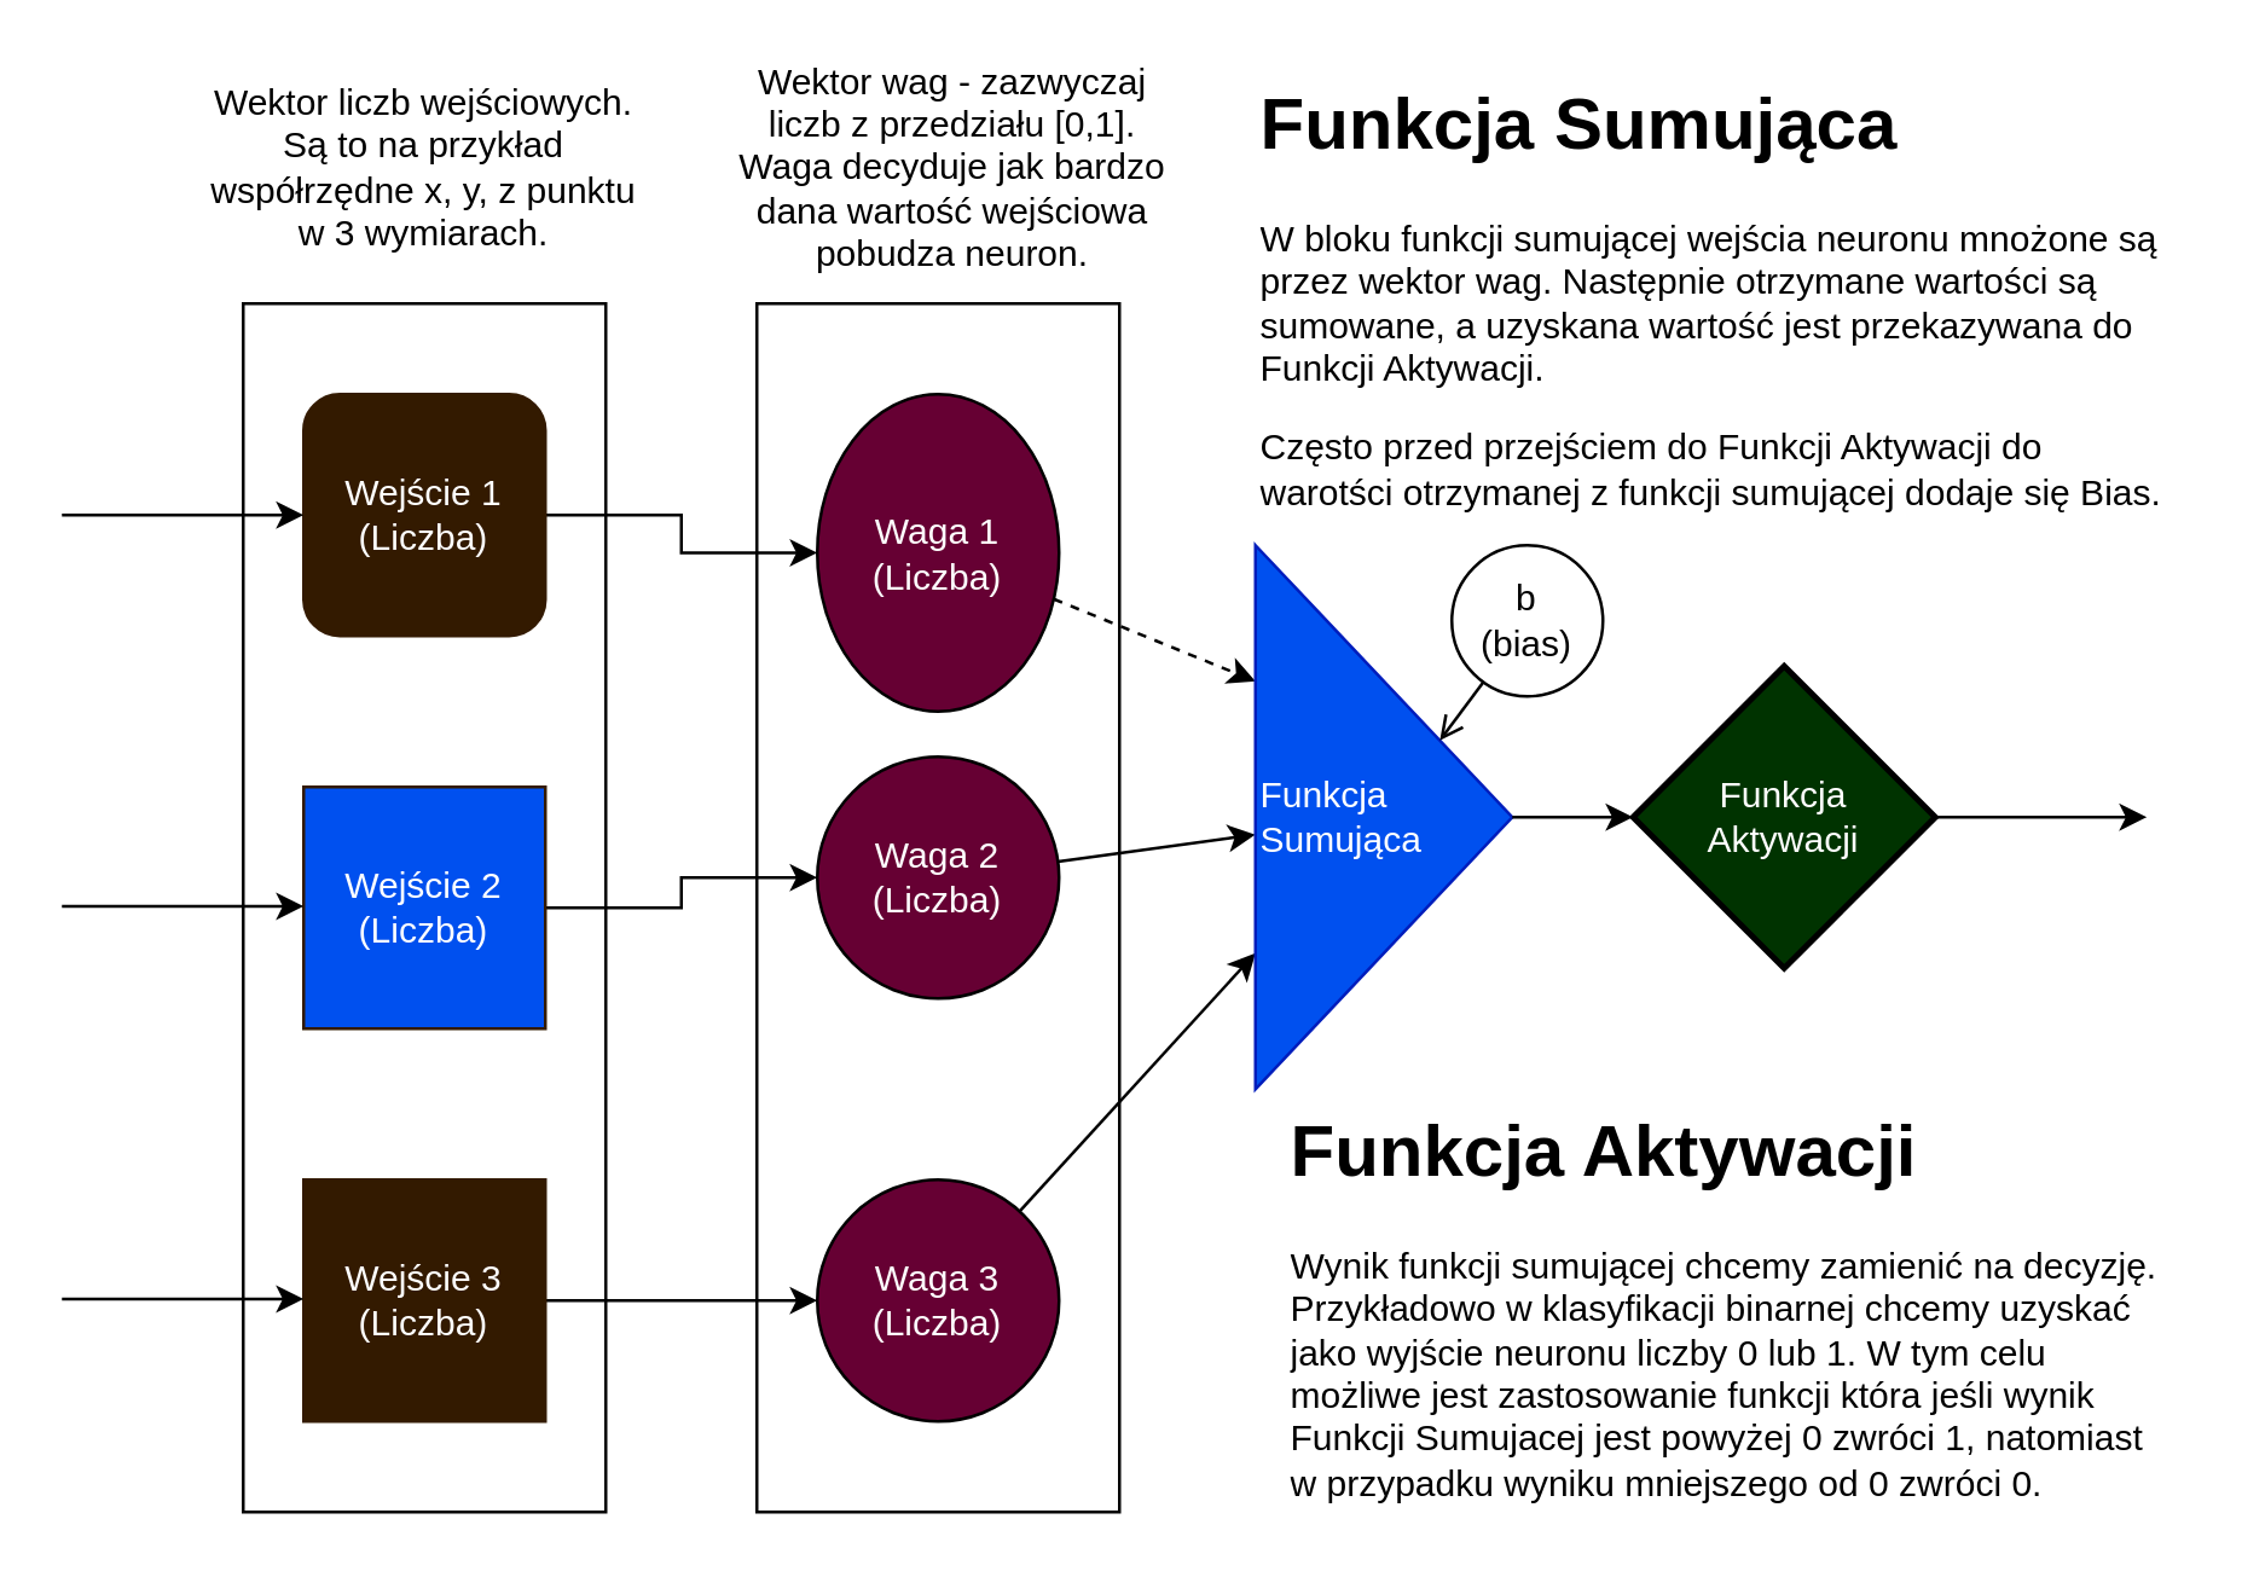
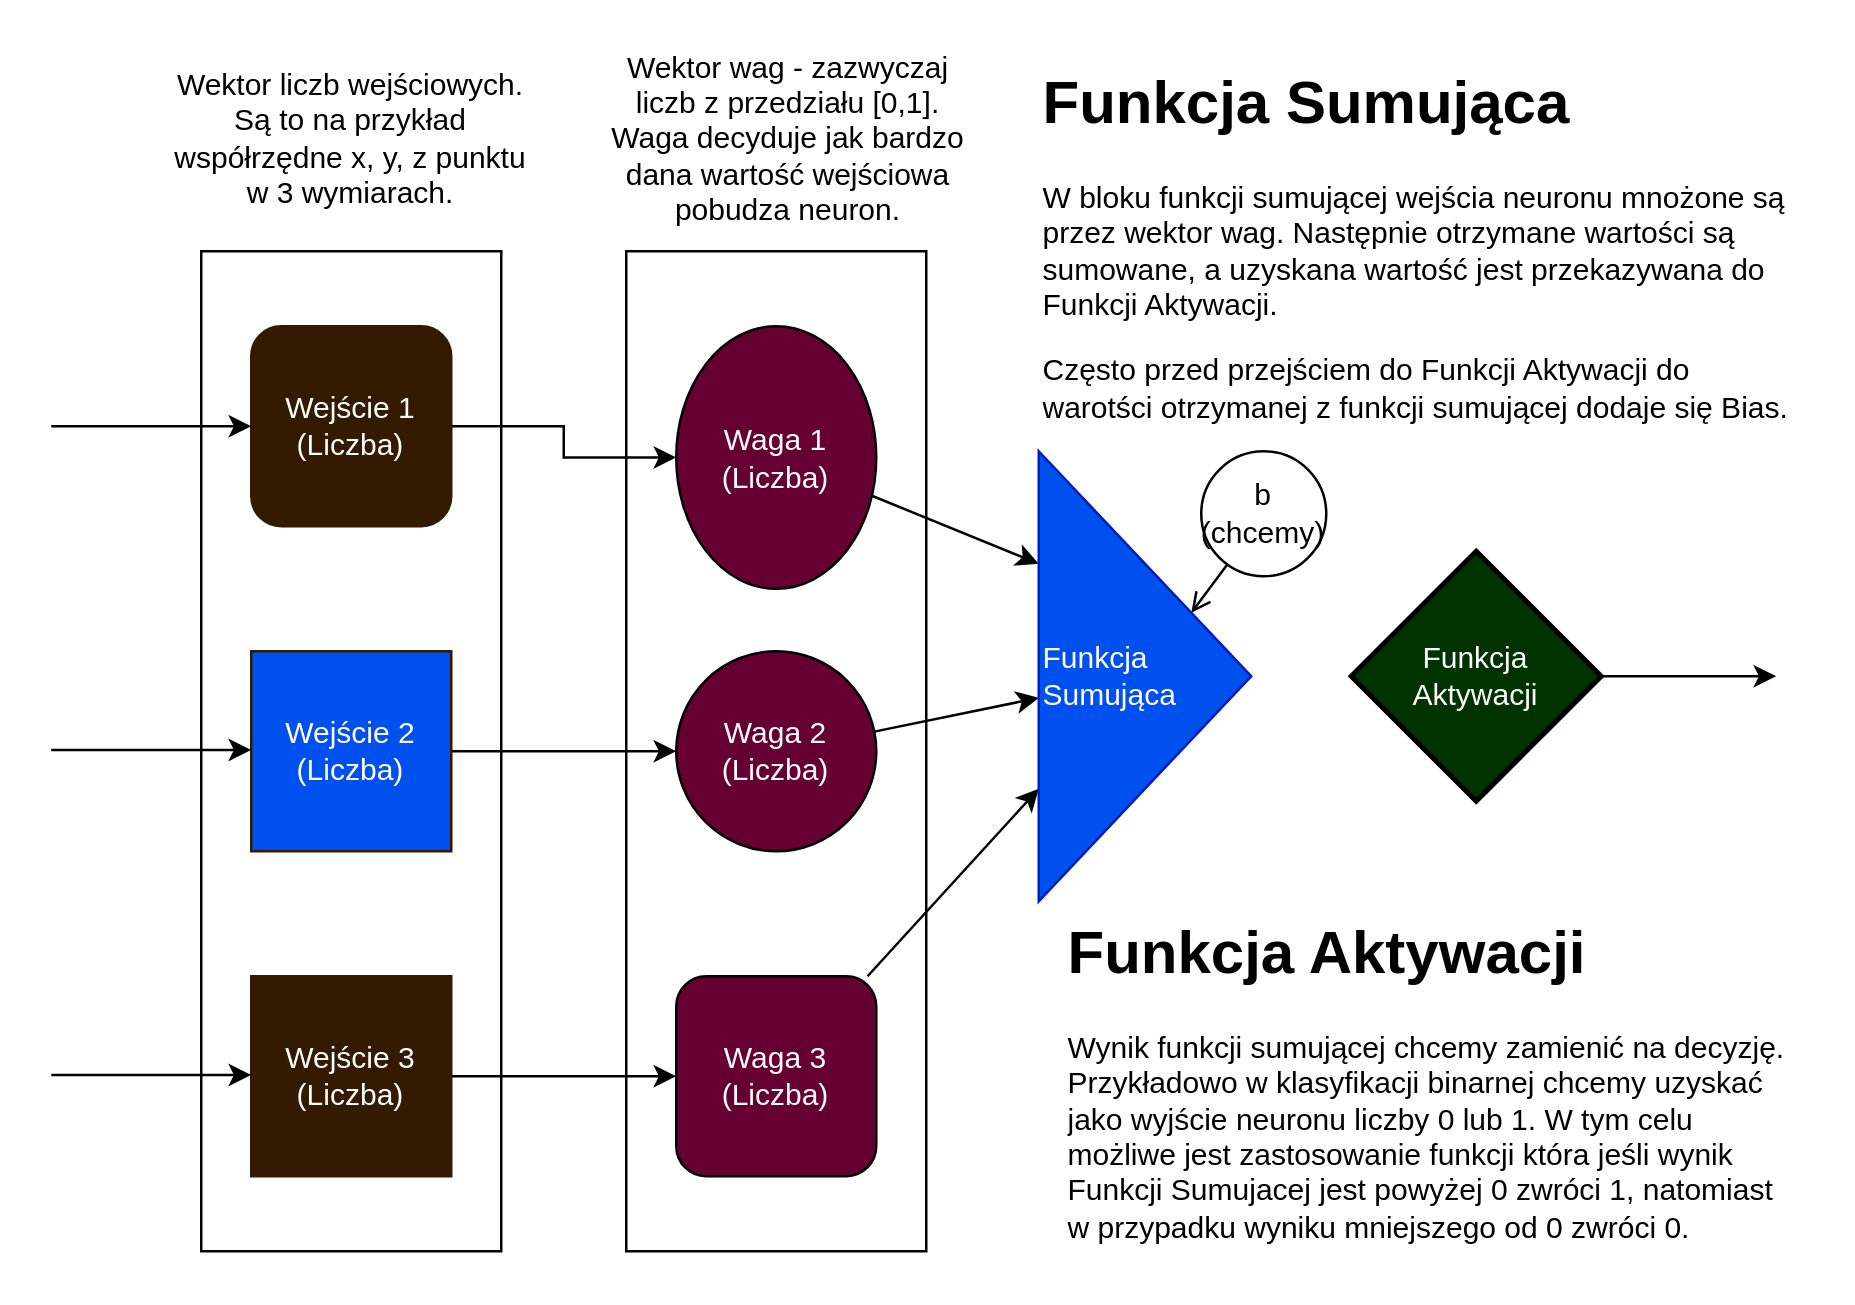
  <mxCell id="0" />
  <mxCell id="1" parent="0" />
  <mxCell id="2" value="" style="rounded=0;whiteSpace=wrap;html=1;" parent="1" vertex="1"><mxGeometry x="250" y="100" width="120" height="400" as="geometry" /></mxCell>
  <mxCell id="3" value="" style="rounded=0;whiteSpace=wrap;html=1;" parent="1" vertex="1"><mxGeometry x="80" y="100" width="120" height="400" as="geometry" /></mxCell>
  <mxCell id="4" style="edgeStyle=orthogonalEdgeStyle;rounded=0;orthogonalLoop=1;jettySize=auto;html=1;" parent="1" source="5" target="11" edge="1"><mxGeometry relative="1" as="geometry" /></mxCell>
  <mxCell id="5" value="&lt;div&gt;Wejście 1&lt;/div&gt;&lt;div&gt;(Liczba)&lt;br&gt;&lt;/div&gt;" style="whiteSpace=wrap;html=1;aspect=fixed;strokeColor=#331A00;fillColor=#331A00;fontColor=#FFFFFF;rounded=1;" parent="1" vertex="1"><mxGeometry x="100" y="130" width="80" height="80" as="geometry" /></mxCell>
  <mxCell id="6" style="edgeStyle=orthogonalEdgeStyle;rounded=0;orthogonalLoop=1;jettySize=auto;html=1;entryX=0;entryY=0.5;entryDx=0;entryDy=0;" parent="1" source="7" target="15" edge="1"><mxGeometry relative="1" as="geometry" /></mxCell>
  <mxCell id="7" value="&lt;div&gt;Wejście 2&lt;/div&gt;&lt;div&gt;(Liczba)&lt;br&gt;&lt;/div&gt;" style="whiteSpace=wrap;html=1;aspect=fixed;strokeColor=#331A00;fillColor=#0050ef;fontColor=#FFFFFF;" parent="1" vertex="1"><mxGeometry x="100" y="260" width="80" height="80" as="geometry" /></mxCell>
  <mxCell id="8" style="edgeStyle=orthogonalEdgeStyle;rounded=0;orthogonalLoop=1;jettySize=auto;html=1;" parent="1" source="9" target="13" edge="1"><mxGeometry relative="1" as="geometry" /></mxCell>
  <mxCell id="9" value="&lt;div&gt;Wejście 3&lt;/div&gt;&lt;div&gt;(Liczba)&lt;br&gt;&lt;/div&gt;" style="whiteSpace=wrap;html=1;aspect=fixed;strokeColor=#331A00;fillColor=#331A00;fontColor=#FFFFFF;" parent="1" vertex="1"><mxGeometry x="100" y="390" width="80" height="80" as="geometry" /></mxCell>
- <mxCell id="10" style="rounded=0;orthogonalLoop=1;jettySize=auto;html=1;entryX=0;entryY=0.25;entryDx=0;entryDy=0;dashed=1;" parent="1" source="11" target="18" edge="1"><mxGeometry relative="1" as="geometry" /></mxCell>
+ <mxCell id="10" style="rounded=0;orthogonalLoop=1;jettySize=auto;html=1;entryX=0;entryY=0.25;entryDx=0;entryDy=0;" parent="1" source="11" target="18" edge="1"><mxGeometry relative="1" as="geometry" /></mxCell>
  <mxCell id="11" value="&lt;div&gt;Waga 1&lt;/div&gt;&lt;div&gt;(Liczba)&lt;br&gt;&lt;/div&gt;" style="ellipse;whiteSpace=wrap;html=1;aspect=fixed;fillColor=#660033;fontColor=#FFFFFF;" parent="1" vertex="1"><mxGeometry x="270" y="130" width="80" height="105" as="geometry" /></mxCell>
  <mxCell id="12" style="rounded=0;orthogonalLoop=1;jettySize=auto;html=1;entryX=0;entryY=0.75;entryDx=0;entryDy=0;" parent="1" source="13" target="18" edge="1"><mxGeometry relative="1" as="geometry" /></mxCell>
- <mxCell id="13" value="&lt;div&gt;Waga 3&lt;/div&gt;&lt;div&gt;(Liczba)&lt;br&gt;&lt;/div&gt;" style="ellipse;whiteSpace=wrap;html=1;aspect=fixed;fillColor=#660033;fontColor=#FFFFFF;" parent="1" vertex="1"><mxGeometry x="270" y="390" width="80" height="80" as="geometry" /></mxCell>
+ <mxCell id="13" value="&lt;div&gt;Waga 3&lt;/div&gt;&lt;div&gt;(Liczba)&lt;br&gt;&lt;/div&gt;" style="whiteSpace=wrap;html=1;aspect=fixed;fillColor=#660033;fontColor=#FFFFFF;rounded=1;" parent="1" vertex="1"><mxGeometry x="270" y="390" width="80" height="80" as="geometry" /></mxCell>
  <mxCell id="14" style="rounded=0;orthogonalLoop=1;jettySize=auto;html=1;" parent="1" source="15" target="18" edge="1"><mxGeometry relative="1" as="geometry" /></mxCell>
- <mxCell id="15" value="&lt;div&gt;Waga 2&lt;/div&gt;&lt;div&gt;(Liczba)&lt;br&gt;&lt;/div&gt;" style="ellipse;whiteSpace=wrap;html=1;aspect=fixed;fillColor=#660033;fontColor=#FFFFFF;" parent="1" vertex="1"><mxGeometry x="270" y="250" width="80" height="80" as="geometry" /></mxCell>
+ <mxCell id="15" value="&lt;div&gt;Waga 2&lt;/div&gt;&lt;div&gt;(Liczba)&lt;br&gt;&lt;/div&gt;" style="ellipse;whiteSpace=wrap;html=1;aspect=fixed;fillColor=#660033;fontColor=#FFFFFF;" parent="1" vertex="1"><mxGeometry x="270" y="260" width="80" height="80" as="geometry" /></mxCell>
  <mxCell id="16" style="edgeStyle=orthogonalEdgeStyle;rounded=0;orthogonalLoop=1;jettySize=auto;html=1;" parent="1" source="17" edge="1"><mxGeometry relative="1" as="geometry"><mxPoint x="710" y="270" as="targetPoint" /></mxGeometry></mxCell>
  <mxCell id="17" value="Funkcja&lt;br&gt;Aktywacji" style="strokeWidth=2;html=1;shape=mxgraph.flowchart.decision;whiteSpace=wrap;fillColor=#003300;fontColor=#FFFFFF;" parent="1" vertex="1"><mxGeometry x="540" y="220" width="100" height="100" as="geometry" /></mxCell>
  <mxCell id="18" value="&lt;div align=&quot;left&quot;&gt;Funkcja&lt;br&gt;&lt;/div&gt;&lt;div align=&quot;left&quot;&gt;Sumująca&lt;/div&gt;" style="triangle;whiteSpace=wrap;html=1;align=left;fillColor=#0050ef;fontColor=#ffffff;strokeColor=#001DBC;" parent="1" vertex="1"><mxGeometry x="415" y="180" width="85" height="180" as="geometry" /></mxCell>
- <mxCell id="19" style="edgeStyle=orthogonalEdgeStyle;rounded=0;orthogonalLoop=1;jettySize=auto;html=1;entryX=0;entryY=0.5;entryDx=0;entryDy=0;entryPerimeter=0;" parent="1" source="18" target="17" edge="1"><mxGeometry relative="1" as="geometry" /></mxCell>
  <mxCell id="20" value="" style="endArrow=classic;html=1;rounded=0;entryX=0;entryY=0.5;entryDx=0;entryDy=0;" parent="1" target="5" edge="1"><mxGeometry width="50" height="50" relative="1" as="geometry"><mxPoint x="20" y="170" as="sourcePoint" /><mxPoint x="440" y="340" as="targetPoint" /></mxGeometry></mxCell>
  <mxCell id="21" value="" style="endArrow=classic;html=1;rounded=0;entryX=0;entryY=0.5;entryDx=0;entryDy=0;" parent="1" edge="1"><mxGeometry width="50" height="50" relative="1" as="geometry"><mxPoint x="20" y="299.5" as="sourcePoint" /><mxPoint x="100" y="299.5" as="targetPoint" /></mxGeometry></mxCell>
  <mxCell id="22" value="" style="endArrow=classic;html=1;rounded=0;entryX=0;entryY=0.5;entryDx=0;entryDy=0;" parent="1" edge="1"><mxGeometry width="50" height="50" relative="1" as="geometry"><mxPoint x="20" y="429.5" as="sourcePoint" /><mxPoint x="100" y="429.5" as="targetPoint" /></mxGeometry></mxCell>
  <mxCell id="23" value="Wektor liczb wejściowych. Są to na przykład współrzędne x, y, z punktu w 3 wymiarach." style="text;html=1;align=center;verticalAlign=middle;whiteSpace=wrap;rounded=0;" parent="1" vertex="1"><mxGeometry x="65" y="20" width="150" height="70" as="geometry" /></mxCell>
  <mxCell id="24" value="Wektor wag - zazwyczaj liczb z przedziału [0,1]. Waga decyduje jak bardzo dana wartość wejściowa pobudza neuron. " style="text;html=1;align=center;verticalAlign=middle;whiteSpace=wrap;rounded=0;" parent="1" vertex="1"><mxGeometry x="240" y="20" width="150" height="70" as="geometry" /></mxCell>
  <mxCell id="25" value="&lt;h1 style=&quot;margin-top: 0px;&quot;&gt;Funkcja Sumująca&lt;br&gt;&lt;/h1&gt;&lt;p&gt;W bloku funkcji sumującej wejścia neuronu mnożone są przez wektor wag. Następnie otrzymane wartości są sumowane, a uzyskana wartość jest przekazywana do Funkcji Aktywacji.&lt;br&gt;&lt;/p&gt;&lt;p&gt;Często przed przejściem do Funkcji Aktywacji do warotści otrzymanej z funkcji sumującej dodaje się Bias.&amp;nbsp;&lt;/p&gt;" style="text;html=1;whiteSpace=wrap;overflow=hidden;rounded=0;align=left;" parent="1" vertex="1"><mxGeometry x="415" y="20" width="305" height="150" as="geometry" /></mxCell>
  <mxCell id="26" value="&lt;h1 style=&quot;margin-top: 0px;&quot;&gt;Funkcja Aktywacji&lt;br&gt;&lt;/h1&gt;&lt;p&gt;Wynik funkcji sumującej chcemy zamienić na decyzję. Przykładowo w klasyfikacji binarnej chcemy uzyskać jako wyjście neuronu liczby 0 lub 1. W tym celu możliwe jest zastosowanie funkcji która jeśli wynik Funkcji Sumujacej jest powyżej 0 zwróci 1, natomiast w przypadku wyniku mniejszego od 0 zwróci 0.&lt;br&gt;&lt;/p&gt;" style="text;html=1;whiteSpace=wrap;overflow=hidden;rounded=0;align=left;" parent="1" vertex="1"><mxGeometry x="425" y="360" width="290" height="140" as="geometry" /></mxCell>
  <mxCell id="27" style="edgeStyle=none;html=1;endArrow=open;" edge="1" parent="1" source="28" target="18"><mxGeometry relative="1" as="geometry" /></mxCell>
- <mxCell id="28" value="b&lt;br&gt;(bias)" style="ellipse;whiteSpace=wrap;html=1;aspect=fixed;" vertex="1" parent="1"><mxGeometry x="480" y="180" width="50" height="50" as="geometry" /></mxCell>
+ <mxCell id="28" value="b&lt;br&gt;(chcemy)" style="ellipse;whiteSpace=wrap;html=1;aspect=fixed;" vertex="1" parent="1"><mxGeometry x="480" y="180" width="50" height="50" as="geometry" /></mxCell>
